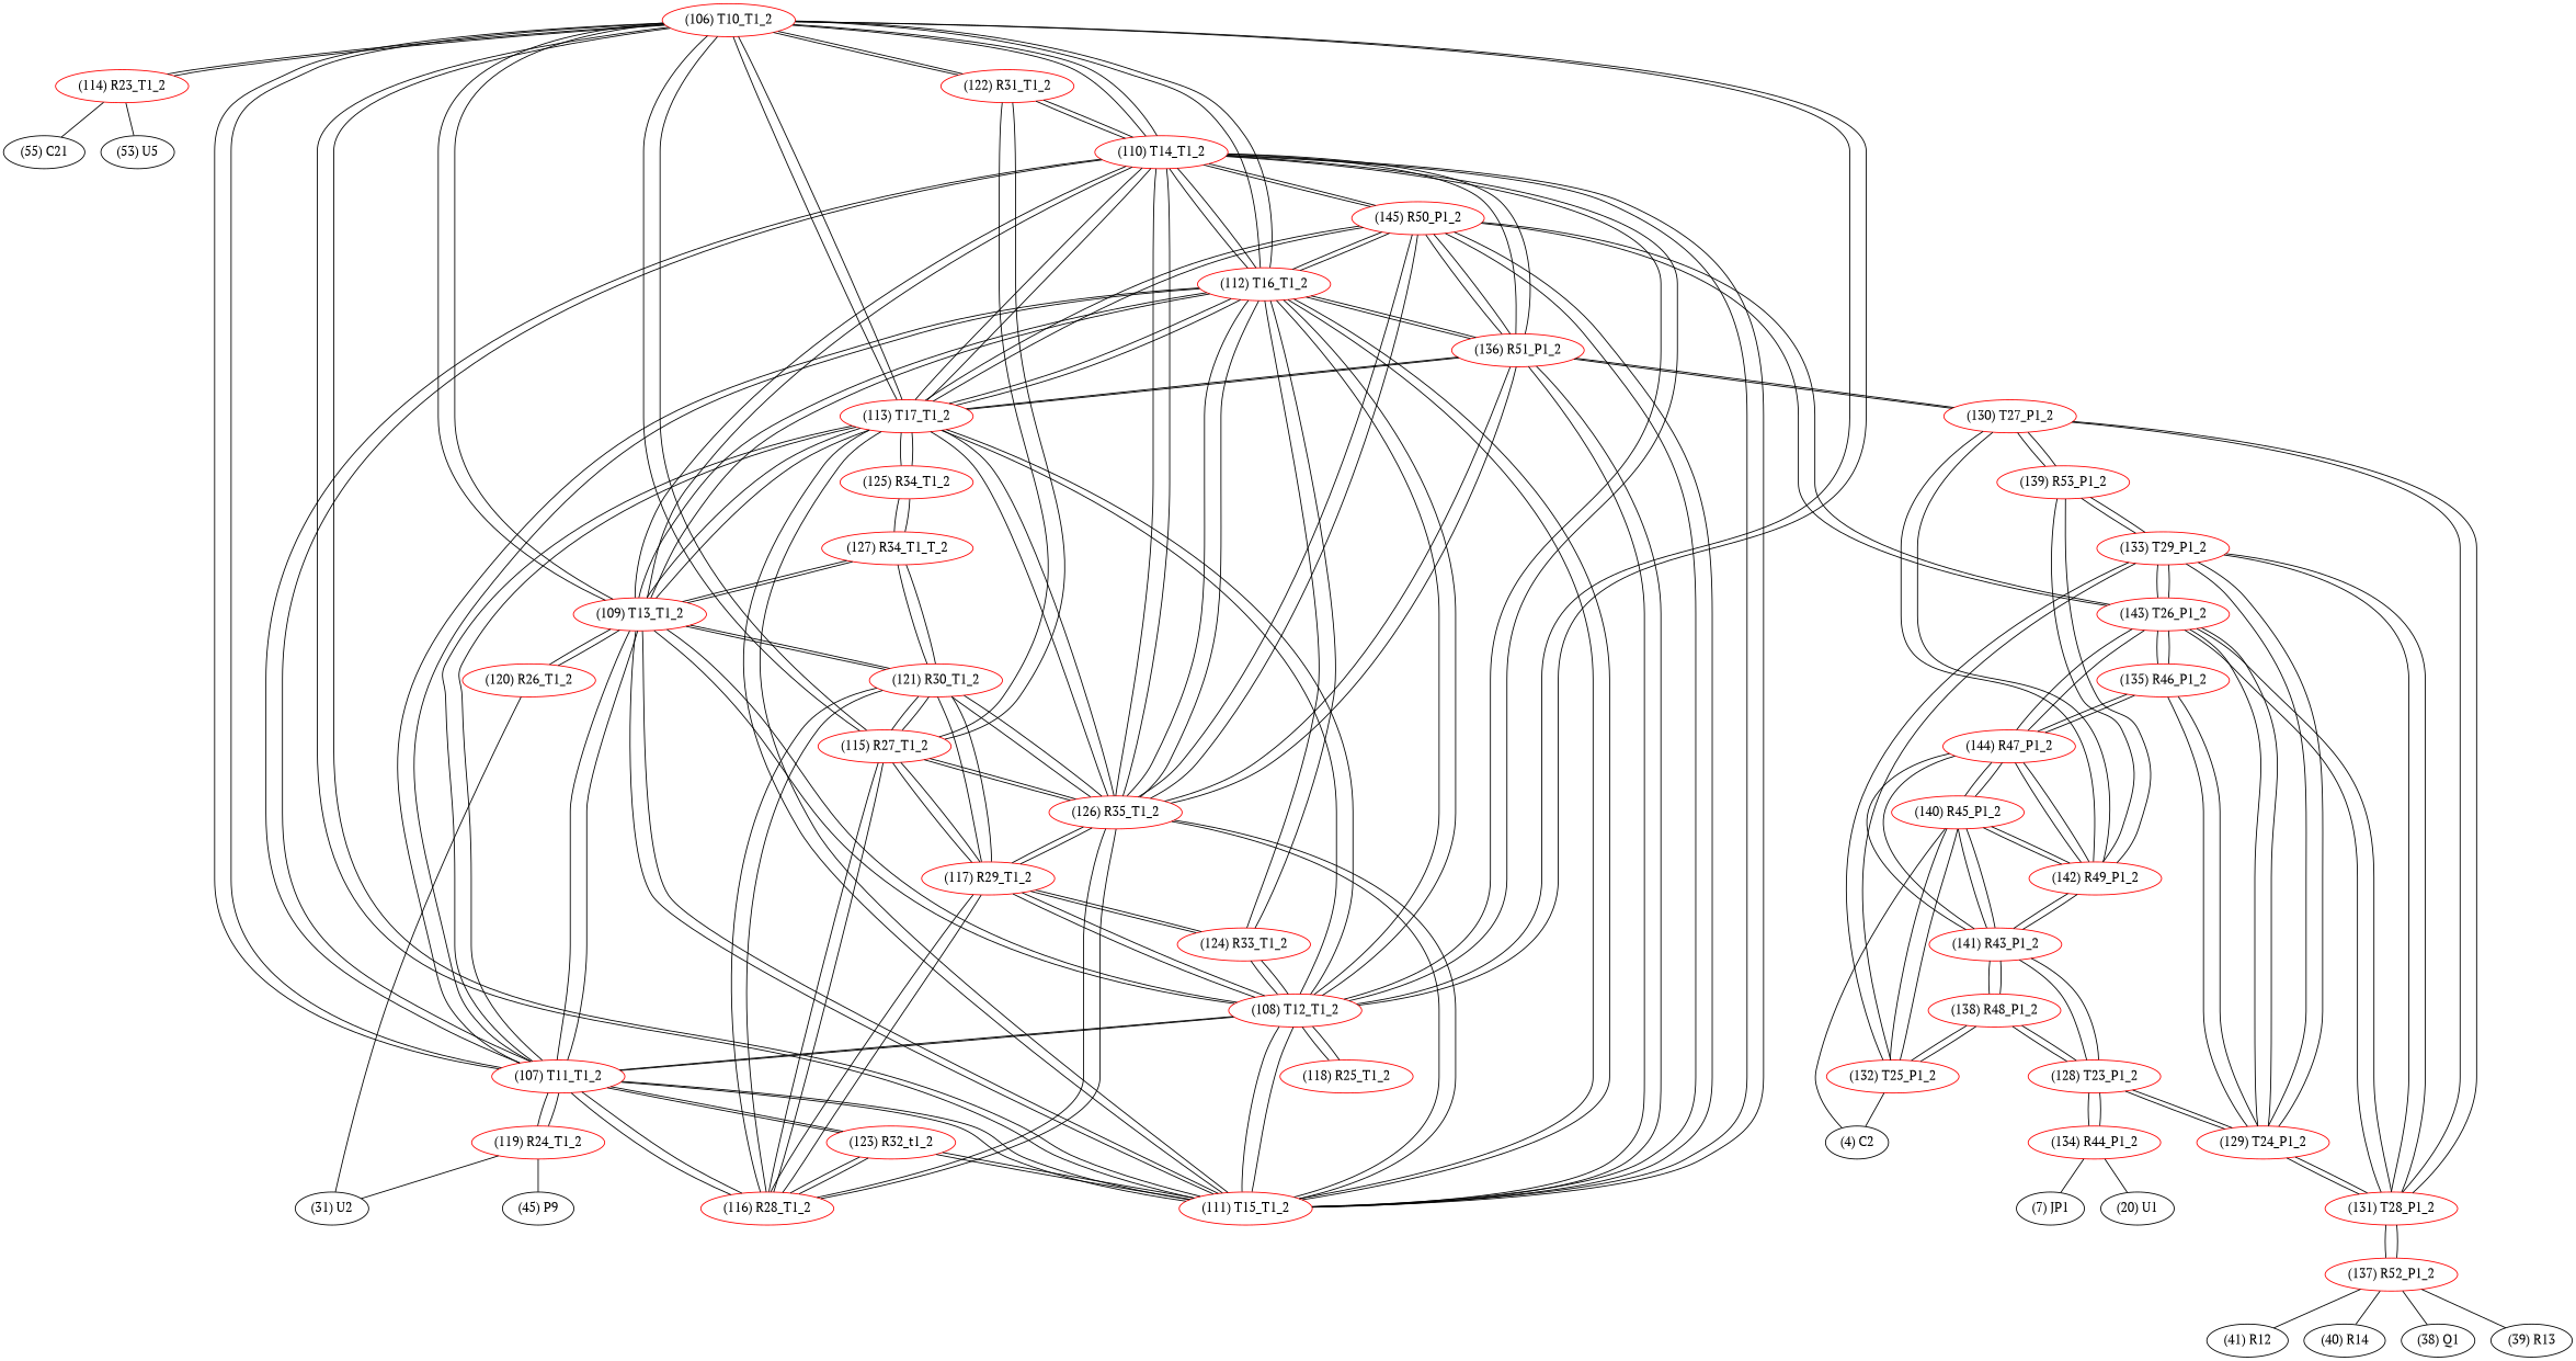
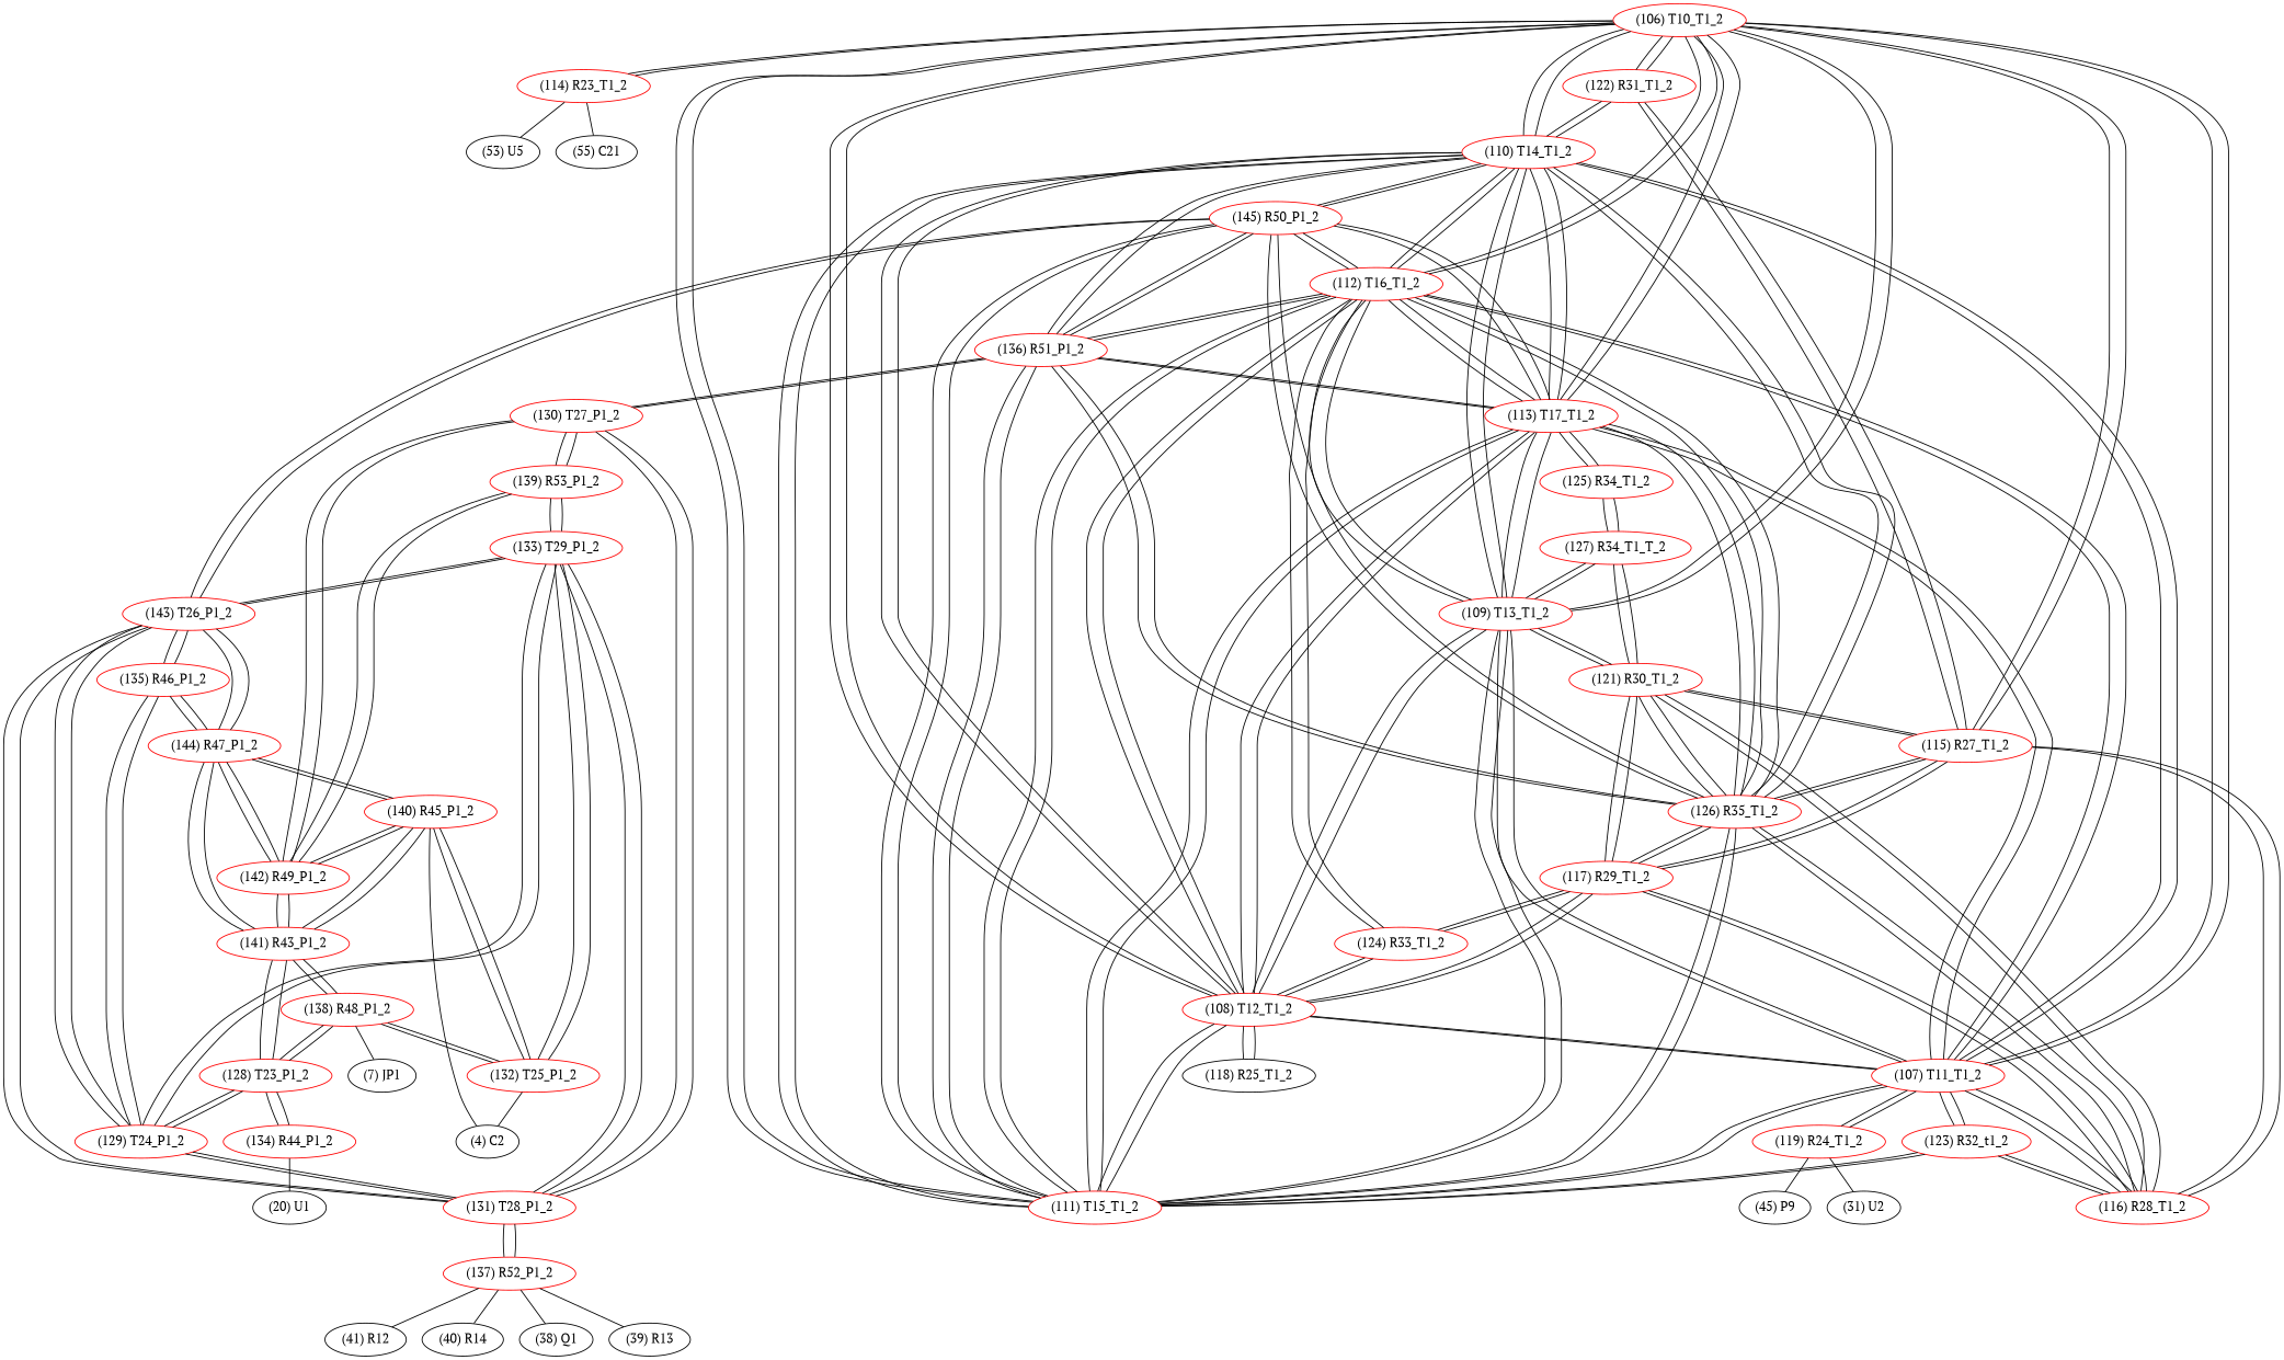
  graph {
    fontname="PT Serif"
    node [color=red fontname="PT Serif"]
    edge [fontname="PT Serif"]
    n1 [label="(106) T10_T1_2"]
    n2 [label="(114) R23_T1_2"]
    n3 [label="(122) R31_T1_2"]
    n4 [label="(115) R27_T1_2"]
    n5 [label="(112) T16_T1_2"]
    n6 [label="(113) T17_T1_2"]
    n7 [label="(111) T15_T1_2"]
    n8 [label="(108) T12_T1_2"]
    n9 [label="(110) T14_T1_2"]
    n10 [label="(109) T13_T1_2"]
    n11 [label="(107) T11_T1_2"]
    n12 [label="(55) C21" color=""]
    n13 [label="(53) U5" color=""]
    n14 [label="(116) R28_T1_2"]
    n15 [label="(117) R29_T1_2"]
    n16 [label="(121) R30_T1_2"]
    n17 [label="(126) R35_T1_2"]
    n18 [label="(124) R33_T1_2"]
    n19 [label="(136) R51_P1_2"]
    n20 [label="(145) R50_P1_2"]
    n21 [label="(125) R34_T1_2"]
    n22 [label="(123) R32_t1_2"]
-   n23 [label="(118) R25_T1_2"]
+   n23 [color=black label="(118) R25_T1_2"]
    n24 [label="(127) R34_T1_T_2"]
-   n25 [label="(120) R26_T1_2"]
    n26 [label="(119) R24_T1_2"]
    n27 [label="(130) T27_P1_2"]
    n28 [label="(143) T26_P1_2"]
    n29 [label="(31) U2" color=""]
    n30 [label="(45) P9" color=""]
    n31 [label="(142) R49_P1_2"]
    n32 [label="(131) T28_P1_2"]
    n33 [label="(139) R53_P1_2"]
    n34 [label="(129) T24_P1_2"]
    n35 [label="(144) R47_P1_2"]
    n36 [label="(133) T29_P1_2"]
    n37 [label="(135) R46_P1_2"]
    n38 [label="(128) T23_P1_2"]
    n39 [label="(138) R48_P1_2"]
    n40 [label="(141) R43_P1_2"]
    n41 [label="(134) R44_P1_2"]
    n42 [label="(132) T25_P1_2"]
    n43 [label="(140) R45_P1_2"]
    n44 [label="(20) U1" color=""]
    n45 [label="(7) JP1" color=""]
    n46 [label="(4) C2" color=""]
    n47 [label="(137) R52_P1_2"]
    n48 [label="(41) R12" color=""]
    n49 [label="(40) R14" color=""]
    n50 [label="(38) Q1" color=""]
    n51 [label="(39) R13" color=""]
    n1 -- n2
    n1 -- n3
    n1 -- n4
    n1 -- n5
    n1 -- n6
    n1 -- n7
    n1 -- n8
    n1 -- n9
    n1 -- n10
    n1 -- n11
    n2 -- n1
    n2 -- n12
    n2 -- n13
    n3 -- n1
    n3 -- n4
    n3 -- n9
    n4 -- n1
    n4 -- n3
    n4 -- n14
    n4 -- n15
    n4 -- n16
    n4 -- n17
    n5 -- n1
    n5 -- n6
    n5 -- n7
    n5 -- n8
    n5 -- n9
    n5 -- n10
    n5 -- n11
    n5 -- n17
    n5 -- n18
    n5 -- n19
    n5 -- n20
    n6 -- n1
    n6 -- n5
    n6 -- n7
    n6 -- n8
    n6 -- n9
    n6 -- n10
    n6 -- n11
    n6 -- n17
    n6 -- n19
    n6 -- n20
    n6 -- n21
    n7 -- n1
    n7 -- n5
    n7 -- n6
    n7 -- n8
    n7 -- n9
    n7 -- n10
    n7 -- n11
    n7 -- n17
    n7 -- n19
    n7 -- n20
    n7 -- n22
    n8 -- n1
    n8 -- n5
    n8 -- n6
    n8 -- n7
    n8 -- n9
    n8 -- n10
    n8 -- n11
    n8 -- n15
    n8 -- n18
    n8 -- n23
    n9 -- n1
    n9 -- n3
    n9 -- n5
    n9 -- n6
    n9 -- n7
    n9 -- n8
    n9 -- n10
    n9 -- n11
    n9 -- n17
    n9 -- n19
    n9 -- n20
    n10 -- n1
    n10 -- n5
    n10 -- n6
    n10 -- n7
    n10 -- n8
    n10 -- n9
    n10 -- n11
    n10 -- n16
    n10 -- n24
-   n10 -- n25
    n11 -- n1
    n11 -- n5
    n11 -- n6
    n11 -- n7
    n11 -- n8
    n11 -- n9
    n11 -- n10
    n11 -- n14
    n11 -- n22
    n11 -- n26
    n14 -- n4
    n14 -- n11
    n14 -- n15
    n14 -- n16
    n14 -- n17
    n14 -- n22
    n15 -- n4
    n15 -- n8
    n15 -- n14
    n15 -- n16
    n15 -- n17
    n15 -- n18
    n16 -- n4
    n16 -- n10
    n16 -- n14
    n16 -- n15
    n16 -- n17
    n16 -- n24
    n17 -- n4
    n17 -- n5
    n17 -- n6
    n17 -- n7
    n17 -- n9
    n17 -- n14
    n17 -- n15
    n17 -- n16
    n17 -- n19
    n17 -- n20
    n18 -- n5
    n18 -- n8
    n18 -- n15
    n19 -- n5
    n19 -- n6
    n19 -- n7
    n19 -- n9
    n19 -- n17
    n19 -- n20
    n19 -- n27
    n20 -- n5
    n20 -- n6
    n20 -- n7
    n20 -- n9
    n20 -- n17
    n20 -- n19
    n20 -- n28
    n21 -- n6
    n21 -- n24
    n22 -- n7
    n22 -- n11
    n22 -- n14
    n23 -- n8
    n24 -- n10
    n24 -- n16
    n24 -- n21
-   n25 -- n10
-   n25 -- n29
    n26 -- n11
    n26 -- n29
    n26 -- n30
    n27 -- n19
    n27 -- n31
    n27 -- n32
    n27 -- n33
    n28 -- n20
    n28 -- n32
    n28 -- n34
    n28 -- n35
    n28 -- n36
    n28 -- n37
    n31 -- n27
    n31 -- n33
    n31 -- n35
    n31 -- n40
    n31 -- n43
    n32 -- n27
    n32 -- n28
    n32 -- n34
    n32 -- n36
    n32 -- n47
    n33 -- n27
    n33 -- n31
    n33 -- n36
    n34 -- n28
    n34 -- n32
    n34 -- n36
    n34 -- n37
    n34 -- n38
    n35 -- n28
    n35 -- n31
    n35 -- n37
    n35 -- n40
    n35 -- n43
    n36 -- n28
    n36 -- n32
    n36 -- n33
    n36 -- n34
    n36 -- n42
    n37 -- n28
    n37 -- n34
    n37 -- n35
    n38 -- n34
    n38 -- n39
    n38 -- n40
    n38 -- n41
    n39 -- n38
    n39 -- n40
    n39 -- n42
    n40 -- n31
    n40 -- n35
    n40 -- n38
    n40 -- n39
    n40 -- n43
    n41 -- n38
    n41 -- n44
-   n41 -- n45
+   n39 -- n45
    n42 -- n36
    n42 -- n39
    n42 -- n43
    n42 -- n46
    n43 -- n31
    n43 -- n35
    n43 -- n40
    n43 -- n42
    n43 -- n46
    n47 -- n32
    n47 -- n48
    n47 -- n49
    n47 -- n50
    n47 -- n51
  }
